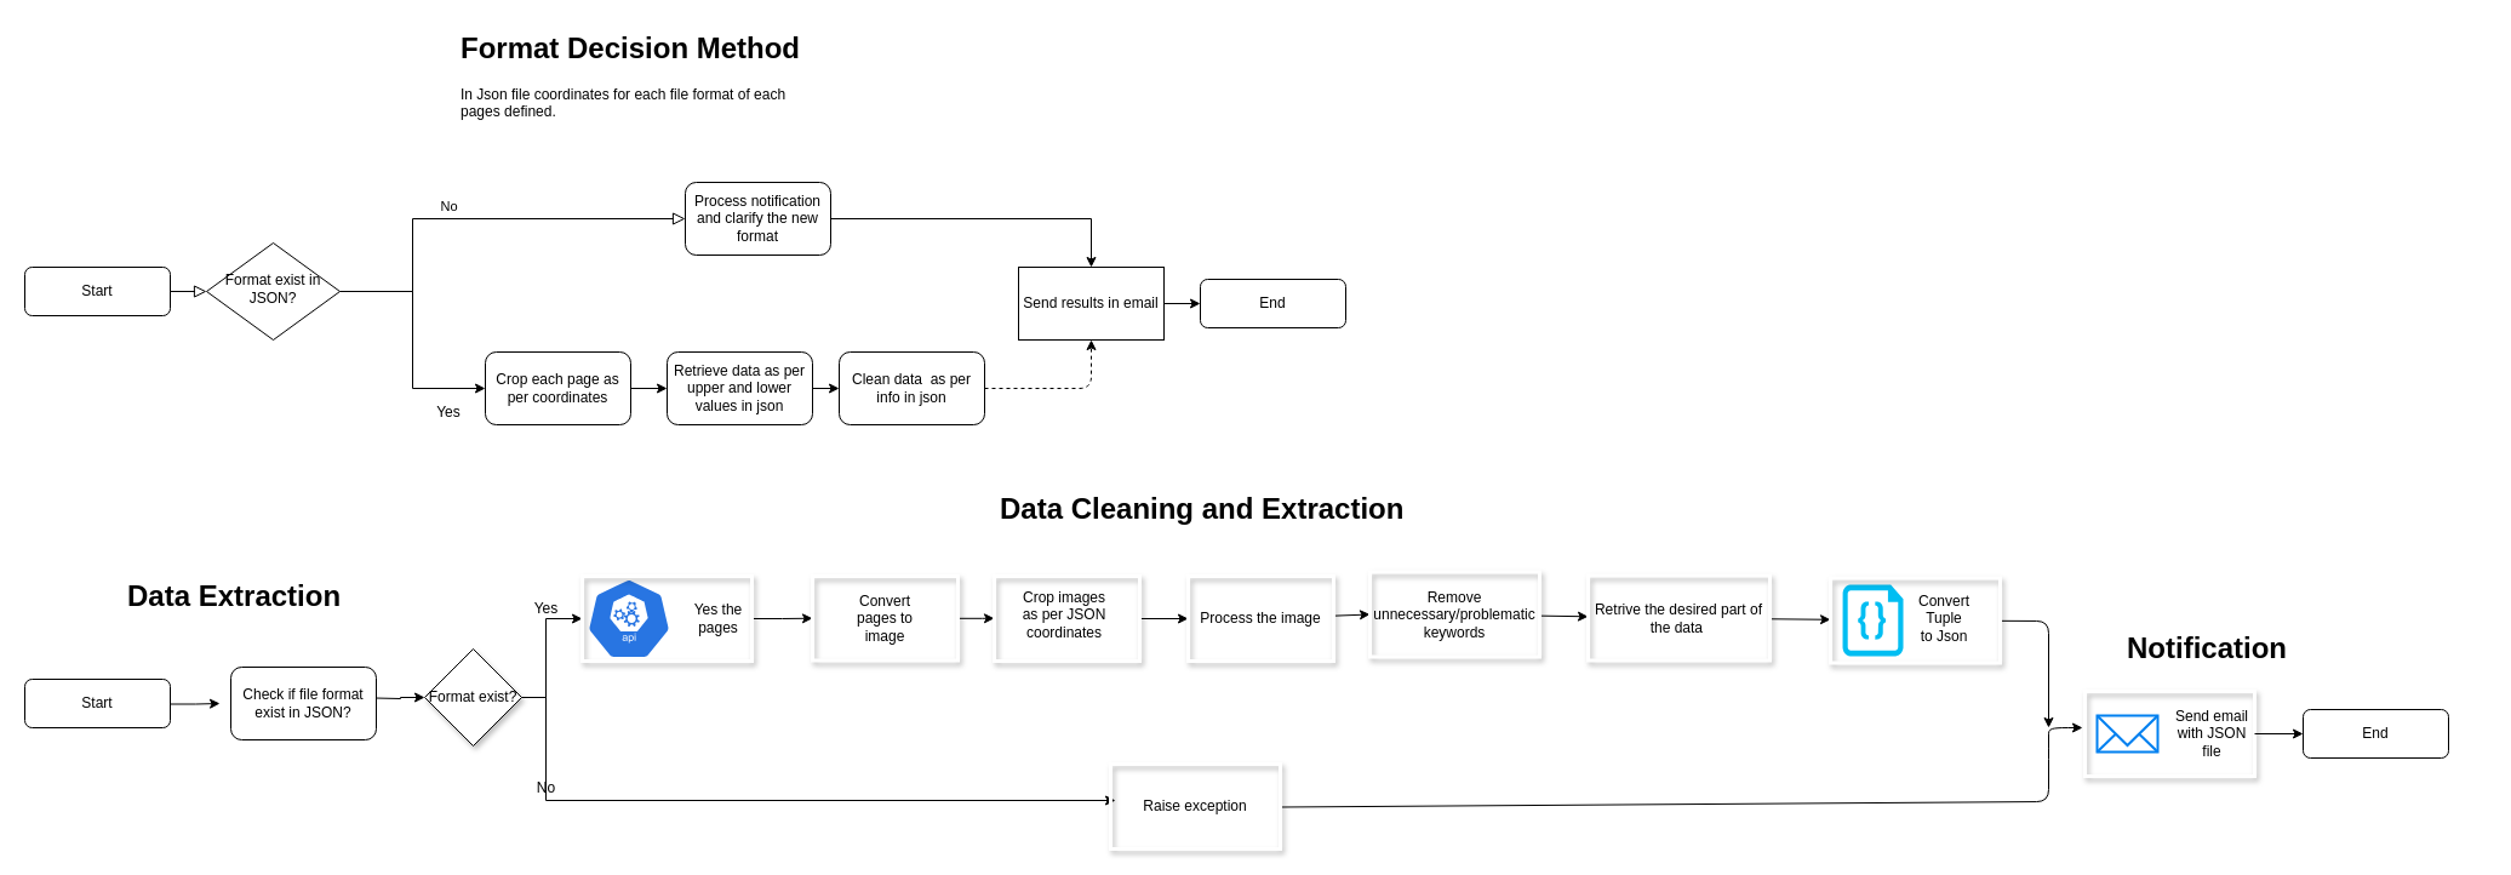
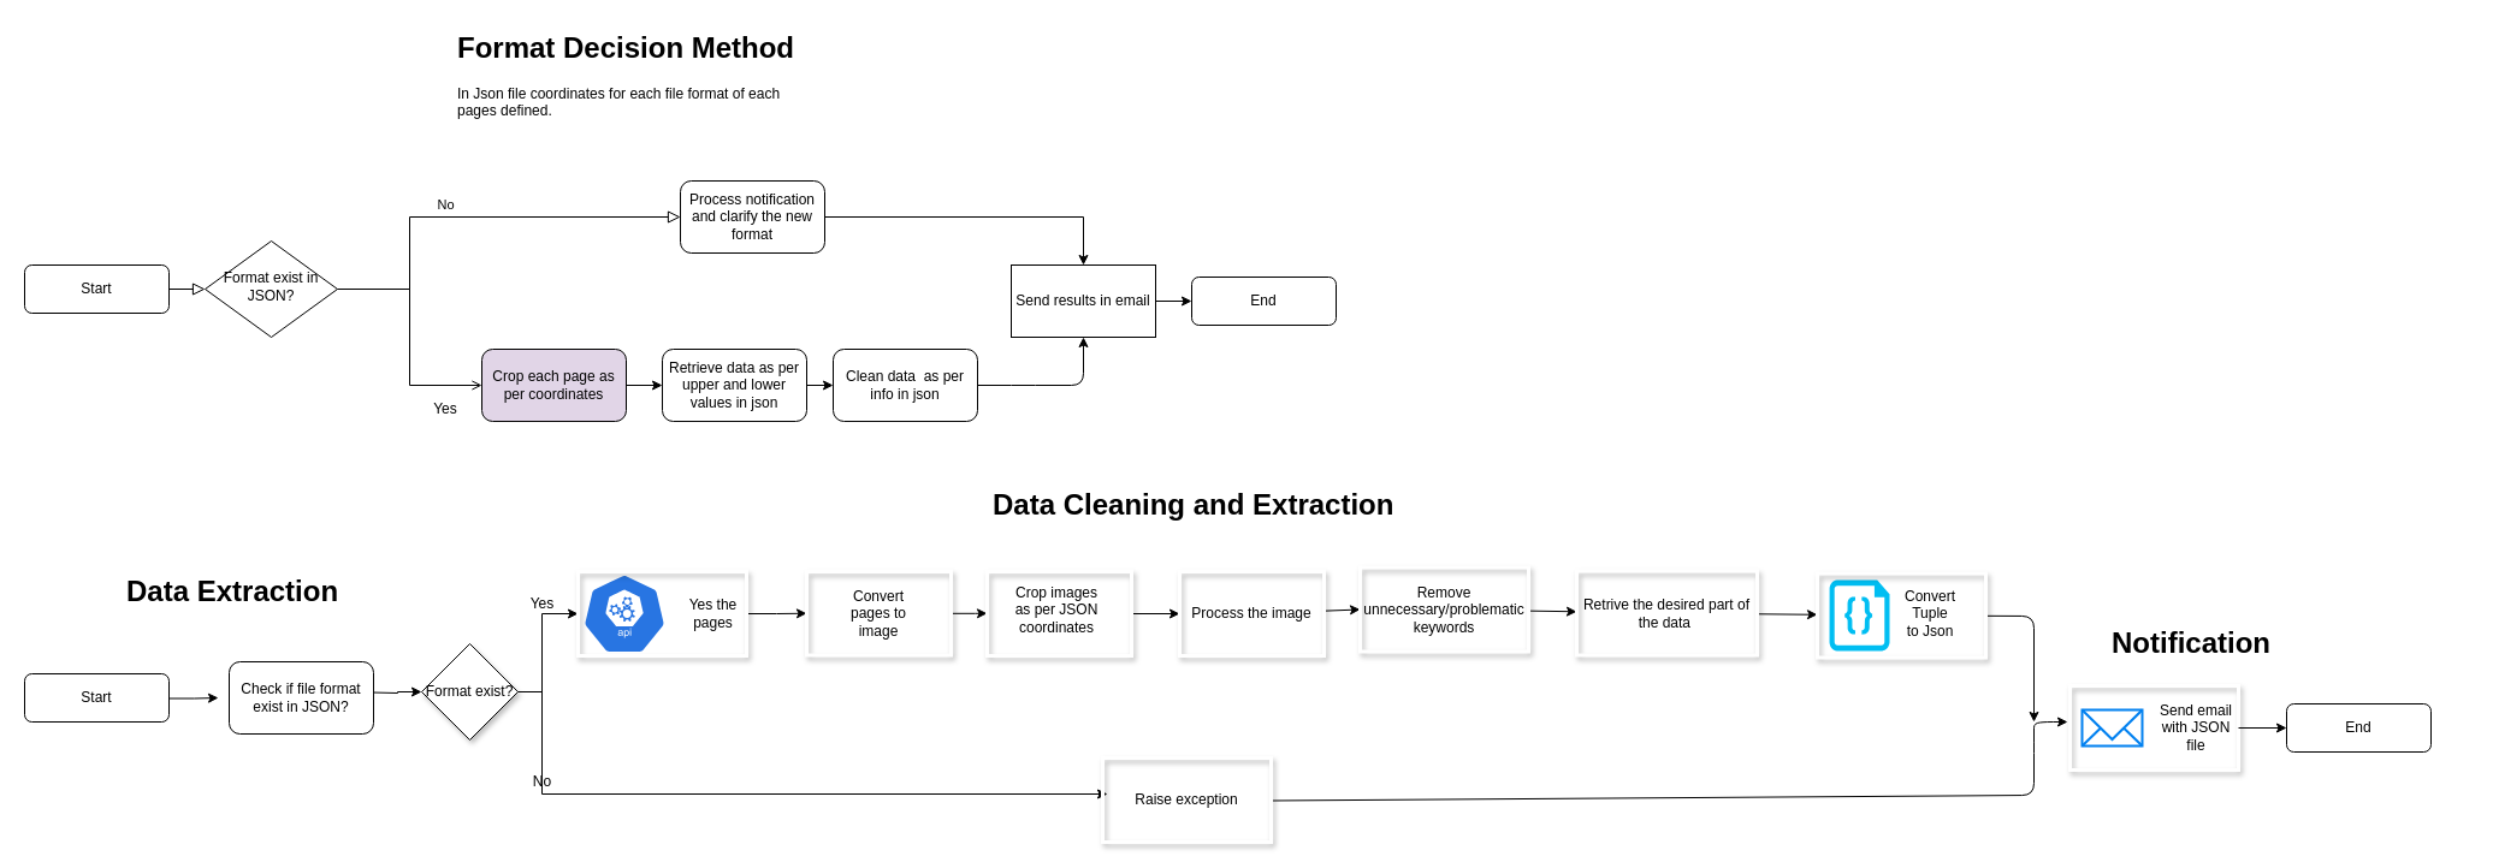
  <mxCell id="0" />
  <mxCell id="1" parent="0" />
  <mxCell id="2" value="" style="rounded=0;html=1;jettySize=auto;orthogonalLoop=1;fontSize=11;endArrow=block;endFill=0;endSize=8;strokeWidth=1;shadow=0;labelBackgroundColor=none;edgeStyle=orthogonalEdgeStyle;" edge="1" parent="1" source="3" target="6"><mxGeometry relative="1" as="geometry" /></mxCell>
  <mxCell id="3" value="Start" style="rounded=1;whiteSpace=wrap;html=1;fontSize=12;glass=0;strokeWidth=1;shadow=0;" vertex="1" parent="1"><mxGeometry x="20" y="220" width="120" height="40" as="geometry" /></mxCell>
  <mxCell id="4" value="No" style="edgeStyle=orthogonalEdgeStyle;rounded=0;html=1;jettySize=auto;orthogonalLoop=1;fontSize=11;endArrow=block;endFill=0;endSize=8;strokeWidth=1;shadow=0;labelBackgroundColor=none;" edge="1" parent="1" source="6" target="8"><mxGeometry x="-0.13" y="10" relative="1" as="geometry"><mxPoint as="offset" /><Array as="points"><mxPoint x="340" y="240" /><mxPoint x="340" y="180" /></Array></mxGeometry></mxCell>
- <mxCell id="5" style="edgeStyle=orthogonalEdgeStyle;rounded=0;orthogonalLoop=1;jettySize=auto;html=1;entryX=0;entryY=0.5;entryDx=0;entryDy=0;" edge="1" parent="1" source="6" target="10"><mxGeometry relative="1" as="geometry" /></mxCell>
+ <mxCell id="5" style="edgeStyle=orthogonalEdgeStyle;rounded=0;orthogonalLoop=1;jettySize=auto;html=1;entryX=0;entryY=0.5;entryDx=0;entryDy=0;endArrow=open;" edge="1" parent="1" source="6" target="10"><mxGeometry relative="1" as="geometry" /></mxCell>
  <mxCell id="6" value="Format exist in JSON?" style="rhombus;whiteSpace=wrap;html=1;shadow=0;fontFamily=Helvetica;fontSize=12;align=center;strokeWidth=1;spacing=6;spacingTop=-4;" vertex="1" parent="1"><mxGeometry x="170" y="200" width="110" height="80" as="geometry" /></mxCell>
  <mxCell id="7" style="edgeStyle=orthogonalEdgeStyle;rounded=0;orthogonalLoop=1;jettySize=auto;html=1;entryX=0.5;entryY=0;entryDx=0;entryDy=0;" edge="1" parent="1" source="8" target="12"><mxGeometry relative="1" as="geometry"><mxPoint x="730" y="190" as="targetPoint" /></mxGeometry></mxCell>
  <mxCell id="8" value="Process notification and clarify the new format" style="rounded=1;whiteSpace=wrap;html=1;fontSize=12;glass=0;strokeWidth=1;shadow=0;" vertex="1" parent="1"><mxGeometry x="565" y="150" width="120" height="60" as="geometry" /></mxCell>
  <mxCell id="9" style="edgeStyle=none;html=1;" edge="1" parent="1" source="10"><mxGeometry relative="1" as="geometry"><mxPoint x="550" y="320" as="targetPoint" /></mxGeometry></mxCell>
- <mxCell id="10" value="Crop each page as per coordinates" style="rounded=1;whiteSpace=wrap;html=1;fontSize=12;glass=0;strokeWidth=1;shadow=0;" vertex="1" parent="1"><mxGeometry x="400" y="290" width="120" height="60" as="geometry" /></mxCell>
+ <mxCell id="10" value="Crop each page as per coordinates" style="rounded=1;whiteSpace=wrap;html=1;fontSize=12;glass=0;strokeWidth=1;shadow=0;fillColor=#e1d5e7;" vertex="1" parent="1"><mxGeometry x="400" y="290" width="120" height="60" as="geometry" /></mxCell>
  <mxCell id="11" value="" style="edgeStyle=orthogonalEdgeStyle;rounded=0;orthogonalLoop=1;jettySize=auto;html=1;" edge="1" parent="1" source="12" target="13"><mxGeometry relative="1" as="geometry" /></mxCell>
  <mxCell id="12" value="Send results in email" style="rounded=0;whiteSpace=wrap;html=1;" vertex="1" parent="1"><mxGeometry x="840" y="220" width="120" height="60" as="geometry" /></mxCell>
  <mxCell id="13" value="End" style="rounded=1;whiteSpace=wrap;html=1;fontSize=12;glass=0;strokeWidth=1;shadow=0;" vertex="1" parent="1"><mxGeometry x="990" y="230" width="120" height="40" as="geometry" /></mxCell>
  <mxCell id="14" value="Yes" style="text;html=1;strokeColor=none;fillColor=none;align=center;verticalAlign=middle;whiteSpace=wrap;rounded=0;" vertex="1" parent="1"><mxGeometry x="350" y="330" width="40" height="20" as="geometry" /></mxCell>
  <mxCell id="15" value="&lt;h1&gt;Format Decision Method&lt;/h1&gt;&lt;p&gt;In Json file coordinates for each file format of each pages defined.&lt;/p&gt;" style="text;html=1;strokeColor=none;fillColor=none;spacing=5;spacingTop=-20;whiteSpace=wrap;overflow=hidden;rounded=0;" vertex="1" parent="1"><mxGeometry x="375" y="20" width="300" height="90" as="geometry" /></mxCell>
  <mxCell id="16" value="" style="html=1;dashed=0;whitespace=wrap;fillColor=#2875E2;strokeColor=#ffffff;points=[[0.005,0.63,0],[0.1,0.2,0],[0.9,0.2,0],[0.5,0,0],[0.995,0.63,0],[0.72,0.99,0],[0.5,1,0],[0.28,0.99,0]];shape=mxgraph.kubernetes.icon;prIcon=api" vertex="1" parent="1"><mxGeometry x="483.5" y="476.5" width="70" height="67" as="geometry" /></mxCell>
  <mxCell id="17" style="edgeStyle=orthogonalEdgeStyle;rounded=0;orthogonalLoop=1;jettySize=auto;html=1;entryX=0;entryY=0.5;entryDx=0;entryDy=0;" edge="1" parent="1" source="19" target="24"><mxGeometry relative="1" as="geometry"><Array as="points"><mxPoint x="450" y="575" /><mxPoint x="450" y="510" /></Array></mxGeometry></mxCell>
  <mxCell id="18" style="edgeStyle=orthogonalEdgeStyle;rounded=0;orthogonalLoop=1;jettySize=auto;html=1;startArrow=none;" edge="1" parent="1" source="58"><mxGeometry relative="1" as="geometry"><Array as="points"><mxPoint x="450" y="575" /><mxPoint x="450" y="660" /><mxPoint x="916" y="660" /></Array><mxPoint x="920" y="660" as="targetPoint" /></mxGeometry></mxCell>
  <mxCell id="19" value="Format exist?" style="rhombus;whiteSpace=wrap;html=1;shadow=1;" vertex="1" parent="1"><mxGeometry x="350" y="535" width="80" height="80" as="geometry" /></mxCell>
  <mxCell id="20" value="Yes the pages" style="text;html=1;strokeColor=none;fillColor=none;align=center;verticalAlign=middle;whiteSpace=wrap;rounded=0;" vertex="1" parent="1"><mxGeometry x="565" y="500" width="55" height="20" as="geometry" /></mxCell>
  <mxCell id="21" value="" style="verticalLabelPosition=bottom;html=1;verticalAlign=top;align=center;strokeColor=none;fillColor=#00BEF2;shape=mxgraph.azure.code_file;pointerEvents=1;" vertex="1" parent="1"><mxGeometry x="1520" y="482" width="50" height="59" as="geometry" /></mxCell>
  <mxCell id="22" value="Crop images as per JSON coordinates" style="text;html=1;strokeColor=none;fillColor=none;align=center;verticalAlign=middle;whiteSpace=wrap;rounded=0;" vertex="1" parent="1"><mxGeometry x="840" y="496.5" width="76" height="20" as="geometry" /></mxCell>
  <mxCell id="23" style="edgeStyle=orthogonalEdgeStyle;rounded=0;orthogonalLoop=1;jettySize=auto;html=1;entryX=0;entryY=0.5;entryDx=0;entryDy=0;" edge="1" parent="1" source="24" target="26"><mxGeometry relative="1" as="geometry" /></mxCell>
  <mxCell id="24" value="" style="rounded=0;whiteSpace=wrap;html=1;fillColor=none;strokeWidth=3;shadow=1;glass=0;strokeColor=#FFFFFF;" vertex="1" parent="1"><mxGeometry x="480" y="475" width="140" height="70" as="geometry" /></mxCell>
  <mxCell id="25" style="edgeStyle=orthogonalEdgeStyle;rounded=0;orthogonalLoop=1;jettySize=auto;html=1;" edge="1" parent="1" source="26"><mxGeometry relative="1" as="geometry"><mxPoint x="820" y="509.75" as="targetPoint" /></mxGeometry></mxCell>
  <mxCell id="26" value="" style="rounded=0;whiteSpace=wrap;html=1;fillColor=none;strokeWidth=3;shadow=1;glass=0;strokeColor=#FFFFFF;" vertex="1" parent="1"><mxGeometry x="670" y="475" width="120" height="69.5" as="geometry" /></mxCell>
  <mxCell id="27" value="Convert pages to image" style="text;html=1;strokeColor=none;fillColor=none;align=center;verticalAlign=middle;whiteSpace=wrap;rounded=0;" vertex="1" parent="1"><mxGeometry x="692" y="492" width="76" height="36" as="geometry" /></mxCell>
  <mxCell id="28" style="edgeStyle=none;html=1;entryX=0;entryY=0.5;entryDx=0;entryDy=0;" edge="1" parent="1" source="29" target="44"><mxGeometry relative="1" as="geometry" /></mxCell>
  <mxCell id="29" value="" style="rounded=0;whiteSpace=wrap;html=1;fillColor=none;strokeWidth=3;shadow=1;glass=0;strokeColor=#FFFFFF;" vertex="1" parent="1"><mxGeometry x="820" y="475" width="120" height="70" as="geometry" /></mxCell>
  <mxCell id="30" value="" style="rounded=0;whiteSpace=wrap;html=1;fillColor=none;strokeWidth=3;shadow=1;glass=0;strokeColor=#FFFFFF;" vertex="1" parent="1"><mxGeometry x="1720" y="570" width="140" height="70" as="geometry" /></mxCell>
  <mxCell id="31" value="" style="html=1;verticalLabelPosition=bottom;align=center;labelBackgroundColor=#ffffff;verticalAlign=top;strokeWidth=2;strokeColor=#0080F0;shadow=0;dashed=0;shape=mxgraph.ios7.icons.mail;rounded=0;glass=0;fillColor=none;gradientColor=none;" vertex="1" parent="1"><mxGeometry x="1730" y="590" width="50" height="30" as="geometry" /></mxCell>
  <mxCell id="32" value="" style="edgeStyle=none;html=1;" edge="1" parent="1" source="33" target="52"><mxGeometry relative="1" as="geometry" /></mxCell>
  <mxCell id="33" value="Send email with JSON file" style="text;html=1;strokeColor=none;fillColor=none;align=center;verticalAlign=middle;whiteSpace=wrap;rounded=0;shadow=1;glass=0;" vertex="1" parent="1"><mxGeometry x="1790" y="595" width="70" height="20" as="geometry" /></mxCell>
  <mxCell id="34" style="edgeStyle=none;html=1;" edge="1" parent="1"><mxGeometry relative="1" as="geometry"><mxPoint x="1718" y="600" as="targetPoint" /><mxPoint x="1056" y="665.503" as="sourcePoint" /><Array as="points"><mxPoint x="1690" y="661" /><mxPoint x="1690" y="616" /><mxPoint x="1690" y="601" /><mxPoint x="1700" y="600" /></Array></mxGeometry></mxCell>
  <mxCell id="35" value="Raise exception" style="rounded=0;whiteSpace=wrap;html=1;fillColor=none;strokeWidth=3;shadow=1;glass=0;strokeColor=#FFFFFF;" vertex="1" parent="1"><mxGeometry x="916" y="630" width="140" height="70" as="geometry" /></mxCell>
  <mxCell id="36" value="" style="edgeStyle=orthogonalEdgeStyle;rounded=0;orthogonalLoop=1;jettySize=auto;html=1;" edge="1" parent="1" target="19"><mxGeometry relative="1" as="geometry"><mxPoint x="309" y="575.5" as="sourcePoint" /></mxGeometry></mxCell>
  <mxCell id="37" value="&lt;h1&gt;Data Extraction&lt;/h1&gt;&lt;p&gt;&lt;br&gt;&lt;/p&gt;" style="text;html=1;strokeColor=none;fillColor=none;spacing=5;spacingTop=-20;whiteSpace=wrap;overflow=hidden;rounded=0;" vertex="1" parent="1"><mxGeometry x="100" y="471.5" width="300" height="45" as="geometry" /></mxCell>
  <mxCell id="38" value="&lt;h1&gt;Data Cleaning and Extraction&lt;/h1&gt;&lt;p&gt;&lt;br&gt;&lt;/p&gt;" style="text;html=1;strokeColor=none;fillColor=none;spacing=5;spacingTop=-20;whiteSpace=wrap;overflow=hidden;rounded=0;" vertex="1" parent="1"><mxGeometry x="820" y="400" width="380" height="45" as="geometry" /></mxCell>
  <mxCell id="39" value="&lt;h1&gt;Notification&lt;/h1&gt;" style="text;html=1;strokeColor=none;fillColor=none;spacing=5;spacingTop=-20;whiteSpace=wrap;overflow=hidden;rounded=0;" vertex="1" parent="1"><mxGeometry x="1750" y="515" width="300" height="45" as="geometry" /></mxCell>
  <mxCell id="40" value="Start" style="rounded=1;whiteSpace=wrap;html=1;fontSize=12;glass=0;strokeWidth=1;shadow=0;" vertex="1" parent="1"><mxGeometry x="20" y="560" width="120" height="40" as="geometry" /></mxCell>
  <mxCell id="41" value="Check if file format exist in JSON?" style="rounded=1;whiteSpace=wrap;html=1;fontSize=12;glass=0;strokeWidth=1;shadow=0;" vertex="1" parent="1"><mxGeometry x="190" y="550" width="120" height="60" as="geometry" /></mxCell>
  <mxCell id="42" value="" style="edgeStyle=orthogonalEdgeStyle;rounded=0;orthogonalLoop=1;jettySize=auto;html=1;" edge="1" parent="1"><mxGeometry relative="1" as="geometry"><mxPoint x="140" y="580.5" as="sourcePoint" /><mxPoint x="181" y="580" as="targetPoint" /><Array as="points"><mxPoint x="161" y="580" /></Array></mxGeometry></mxCell>
  <mxCell id="43" style="edgeStyle=none;html=1;entryX=0;entryY=0.5;entryDx=0;entryDy=0;" edge="1" parent="1" source="44" target="46"><mxGeometry relative="1" as="geometry" /></mxCell>
  <mxCell id="44" value="Process the image" style="rounded=0;whiteSpace=wrap;html=1;fillColor=none;strokeWidth=3;shadow=1;glass=0;strokeColor=#FFFFFF;" vertex="1" parent="1"><mxGeometry x="980" y="475" width="120" height="70" as="geometry" /></mxCell>
  <mxCell id="45" value="" style="edgeStyle=none;html=1;" edge="1" parent="1" source="46" target="48"><mxGeometry relative="1" as="geometry" /></mxCell>
  <mxCell id="46" value="Remove unnecessary/problematic keywords" style="rounded=0;whiteSpace=wrap;html=1;fillColor=none;strokeWidth=3;shadow=1;glass=0;strokeColor=#FFFFFF;" vertex="1" parent="1"><mxGeometry x="1130" y="471.5" width="140" height="70" as="geometry" /></mxCell>
  <mxCell id="47" value="" style="edgeStyle=none;html=1;" edge="1" parent="1" source="48" target="50"><mxGeometry relative="1" as="geometry" /></mxCell>
  <mxCell id="48" value="Retrive the desired part of the data&amp;nbsp;" style="rounded=0;whiteSpace=wrap;html=1;fillColor=none;strokeWidth=3;shadow=1;glass=0;strokeColor=#FFFFFF;" vertex="1" parent="1"><mxGeometry x="1310" y="474.5" width="150" height="70" as="geometry" /></mxCell>
  <mxCell id="49" style="edgeStyle=none;html=1;" edge="1" parent="1" source="50"><mxGeometry relative="1" as="geometry"><mxPoint x="1690" y="600" as="targetPoint" /><Array as="points"><mxPoint x="1690" y="512" /></Array></mxGeometry></mxCell>
  <mxCell id="50" value="" style="rounded=0;whiteSpace=wrap;html=1;fillColor=none;strokeWidth=3;shadow=1;glass=0;strokeColor=#FFFFFF;" vertex="1" parent="1"><mxGeometry x="1510" y="476.5" width="140" height="70" as="geometry" /></mxCell>
  <mxCell id="51" value="Convert Tuple to Json" style="text;html=1;strokeColor=none;fillColor=none;align=center;verticalAlign=middle;whiteSpace=wrap;rounded=0;shadow=1;glass=0;" vertex="1" parent="1"><mxGeometry x="1584" y="500" width="40" height="20" as="geometry" /></mxCell>
  <mxCell id="52" value="End" style="rounded=1;whiteSpace=wrap;html=1;fontSize=12;glass=0;strokeWidth=1;shadow=0;" vertex="1" parent="1"><mxGeometry x="1900" y="585" width="120" height="40" as="geometry" /></mxCell>
  <mxCell id="53" style="edgeStyle=none;html=1;exitX=1;exitY=0.5;exitDx=0;exitDy=0;entryX=0;entryY=0.5;entryDx=0;entryDy=0;" edge="1" parent="1" source="54" target="56"><mxGeometry relative="1" as="geometry" /></mxCell>
  <mxCell id="54" value="Retrieve data as per upper and lower values in json" style="rounded=1;whiteSpace=wrap;html=1;fontSize=12;glass=0;strokeWidth=1;shadow=0;" vertex="1" parent="1"><mxGeometry x="550" y="290" width="120" height="60" as="geometry" /></mxCell>
- <mxCell id="55" style="edgeStyle=none;html=1;entryX=0.5;entryY=1;entryDx=0;entryDy=0;dashed=1;" edge="1" parent="1" source="56" target="12"><mxGeometry relative="1" as="geometry"><Array as="points"><mxPoint x="850" y="320" /><mxPoint x="900" y="320" /></Array></mxGeometry></mxCell>
+ <mxCell id="55" style="edgeStyle=none;html=1;entryX=0.5;entryY=1;entryDx=0;entryDy=0;" edge="1" parent="1" source="56" target="12"><mxGeometry relative="1" as="geometry"><Array as="points"><mxPoint x="850" y="320" /><mxPoint x="900" y="320" /></Array></mxGeometry></mxCell>
  <mxCell id="56" value="Clean data&amp;nbsp; as per info in json" style="rounded=1;whiteSpace=wrap;html=1;fontSize=12;glass=0;strokeWidth=1;shadow=0;" vertex="1" parent="1"><mxGeometry x="692" y="290" width="120" height="60" as="geometry" /></mxCell>
  <mxCell id="57" value="Yes" style="text;html=1;align=center;verticalAlign=middle;resizable=0;points=[];autosize=1;strokeColor=none;fillColor=none;" vertex="1" parent="1"><mxGeometry x="430" y="492" width="40" height="20" as="geometry" /></mxCell>
  <mxCell id="58" value="No" style="text;html=1;align=center;verticalAlign=middle;resizable=0;points=[];autosize=1;strokeColor=none;fillColor=none;" vertex="1" parent="1"><mxGeometry x="435" y="640" width="30" height="20" as="geometry" /></mxCell>
  <mxCell id="59" value="" style="edgeStyle=orthogonalEdgeStyle;rounded=0;orthogonalLoop=1;jettySize=auto;html=1;endArrow=none;" edge="1" parent="1" source="19" target="58"><mxGeometry relative="1" as="geometry"><Array as="points" /><mxPoint x="430" y="575" as="sourcePoint" /><mxPoint x="920" y="660" as="targetPoint" /></mxGeometry></mxCell>
